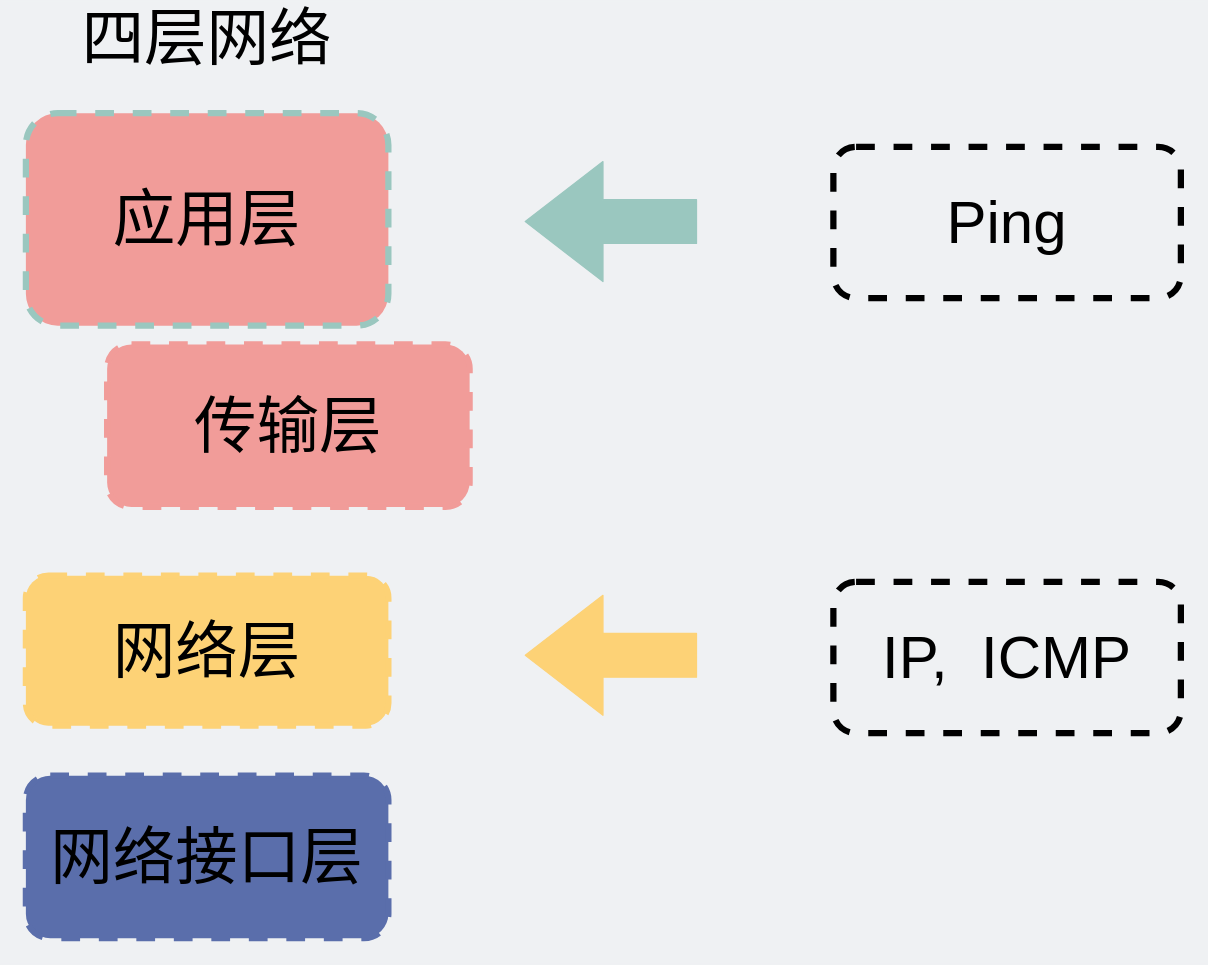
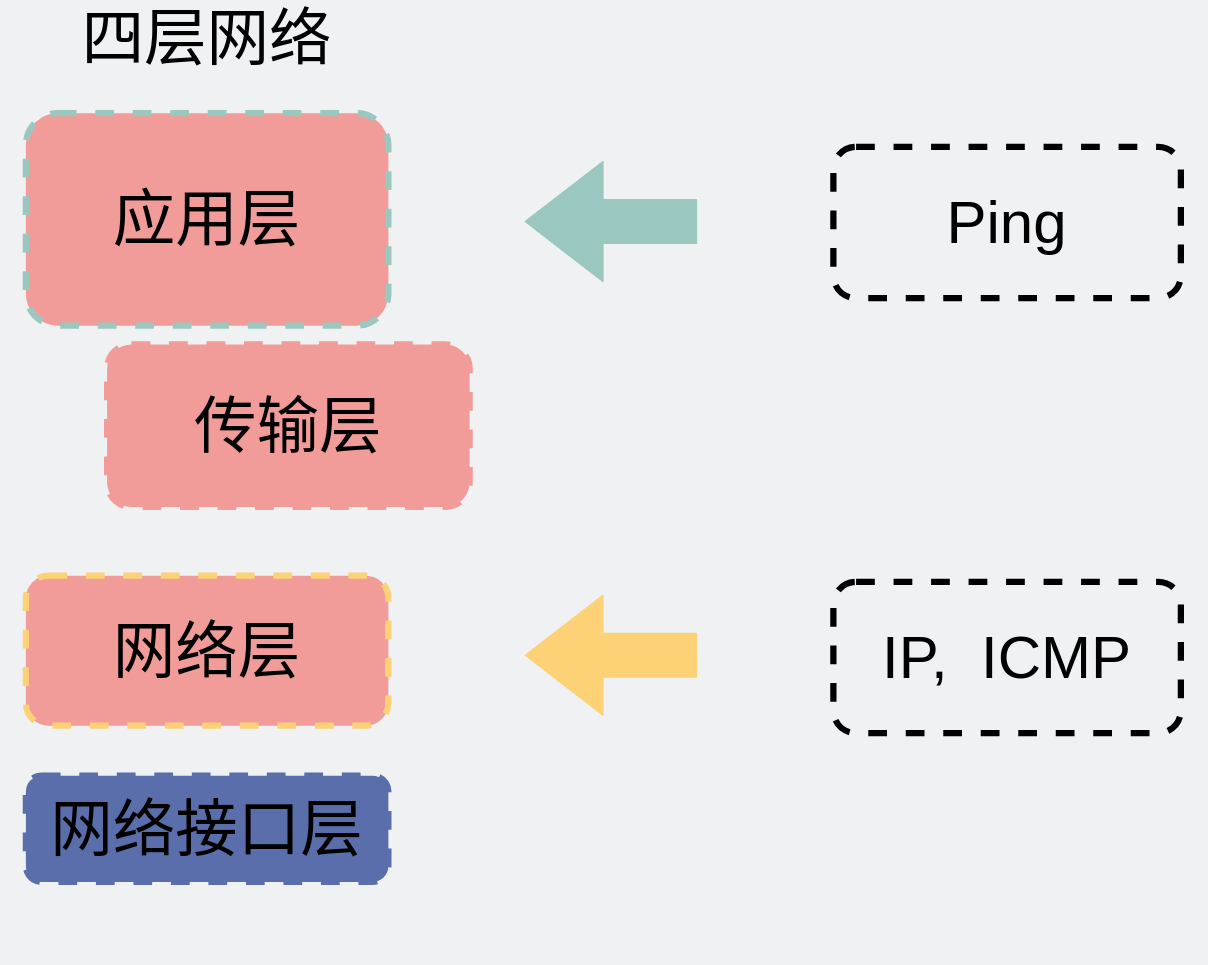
  <mxCell id="0" />
  <mxCell id="1" parent="0" />
  <mxCell id="2" value="" style="rounded=1;whiteSpace=wrap;html=1;fontColor=#4A919B;fillColor=none;strokeWidth=5;dashed=1;" vertex="1" parent="1"><mxGeometry x="666" y="465" width="278" height="121" as="geometry" /></mxCell>
  <mxCell id="3" value="&lt;font style=&quot;font-size: 50px&quot;&gt;应用层&lt;/font&gt;" style="rounded=1;whiteSpace=wrap;html=1;dashed=1;strokeWidth=5;fontColor=none;fillColor=#f19c99;strokeColor=#9AC7BF;" parent="1" vertex="1"><mxGeometry x="20" y="90" width="290" height="170" as="geometry" /></mxCell>
  <mxCell id="4" value="&lt;font style=&quot;font-size: 50px&quot;&gt;传输层&lt;/font&gt;" style="rounded=1;whiteSpace=wrap;html=1;dashed=1;strokeWidth=5;fontColor=none;fillColor=#F19C99;strokeColor=#F19C99;" parent="1" vertex="1"><mxGeometry x="85" y="275" width="290" height="130" as="geometry" /></mxCell>
- <mxCell id="5" value="&lt;span style=&quot;font-size: 50px&quot;&gt;网络层&lt;/span&gt;" style="rounded=1;whiteSpace=wrap;html=1;dashed=1;strokeWidth=5;fontColor=none;fillColor=#FDD276;strokeColor=#FDD276;" parent="1" vertex="1"><mxGeometry x="20" y="460" width="290" height="120" as="geometry" /></mxCell>
- <mxCell id="6" value="&lt;span style=&quot;font-size: 50px&quot;&gt;网络接口层&lt;/span&gt;" style="rounded=1;whiteSpace=wrap;html=1;dashed=1;strokeWidth=5;fontColor=none;fillColor=#5A6EAB;strokeColor=#5A6EAB;" parent="1" vertex="1"><mxGeometry x="20" y="620" width="290" height="130" as="geometry" /></mxCell>
+ <mxCell id="5" value="&lt;span style=&quot;font-size: 50px&quot;&gt;网络层&lt;/span&gt;" style="rounded=1;whiteSpace=wrap;html=1;dashed=1;strokeWidth=5;fontColor=none;fillColor=#f19c99;strokeColor=#FDD276;" parent="1" vertex="1"><mxGeometry x="20" y="460" width="290" height="120" as="geometry" /></mxCell>
+ <mxCell id="6" value="&lt;span style=&quot;font-size: 50px&quot;&gt;网络接口层&lt;/span&gt;" style="rounded=1;whiteSpace=wrap;html=1;dashed=1;strokeWidth=5;fontColor=none;fillColor=#5A6EAB;strokeColor=#5A6EAB;" parent="1" vertex="1"><mxGeometry x="20" y="620" width="290" height="85" as="geometry" /></mxCell>
  <mxCell id="7" value="&lt;font style=&quot;font-size: 50px&quot;&gt;四层网络&lt;/font&gt;" style="text;html=1;strokeColor=none;fillColor=none;align=center;verticalAlign=middle;whiteSpace=wrap;rounded=0;" parent="1" vertex="1"><mxGeometry x="40" y="20" width="250" height="20" as="geometry" /></mxCell>
  <mxCell id="8" value="&lt;font style=&quot;font-size: 48px&quot; color=&quot;#000000&quot;&gt;IP,&amp;nbsp; ICMP&lt;/font&gt;" style="text;html=1;strokeColor=none;fillColor=none;align=center;verticalAlign=middle;whiteSpace=wrap;rounded=0;fontColor=#4A919B;" vertex="1" parent="1"><mxGeometry x="680" y="478" width="250" height="93" as="geometry" /></mxCell>
  <mxCell id="9" value="" style="shape=flexArrow;endArrow=classic;html=1;fontColor=#4A919B;endWidth=60;endSize=20.392;width=35;strokeColor=#FDD276;fillColor=#FDD276;" edge="1" parent="1"><mxGeometry width="50" height="50" relative="1" as="geometry"><mxPoint x="557" y="523.79" as="sourcePoint" /><mxPoint x="419" y="523.79" as="targetPoint" /></mxGeometry></mxCell>
  <mxCell id="10" value="" style="rounded=1;whiteSpace=wrap;html=1;fontColor=#4A919B;fillColor=none;strokeWidth=5;dashed=1;" vertex="1" parent="1"><mxGeometry x="666" y="117" width="278" height="121" as="geometry" /></mxCell>
  <mxCell id="11" value="&lt;font style=&quot;font-size: 48px&quot; color=&quot;#000000&quot;&gt;Ping&lt;/font&gt;" style="text;html=1;strokeColor=none;fillColor=none;align=center;verticalAlign=middle;whiteSpace=wrap;rounded=0;fontColor=#4A919B;" vertex="1" parent="1"><mxGeometry x="680" y="130" width="250" height="93" as="geometry" /></mxCell>
  <mxCell id="12" value="" style="shape=flexArrow;endArrow=classic;html=1;fontColor=#4A919B;endWidth=60;endSize=20.392;width=35;fillColor=#9AC7BF;strokeColor=#9AC7BF;" edge="1" parent="1"><mxGeometry width="50" height="50" relative="1" as="geometry"><mxPoint x="557" y="176.79" as="sourcePoint" /><mxPoint x="419" y="176.79" as="targetPoint" /></mxGeometry></mxCell>
